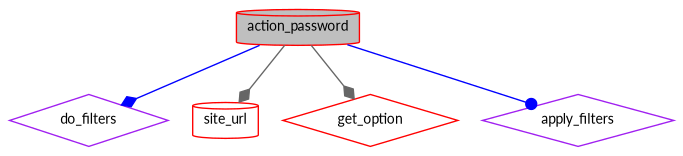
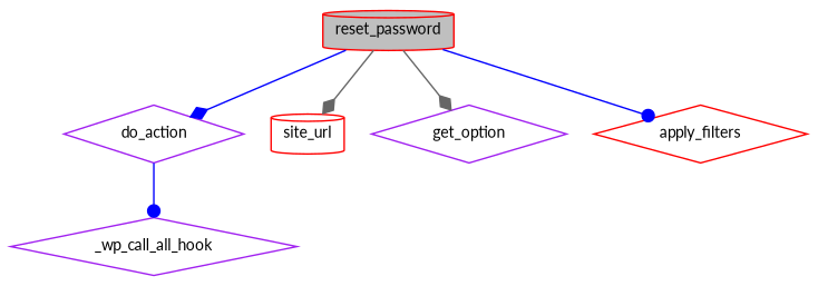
  digraph {
    fontname=Lato
    rankdir=TB
    node [color=red fillcolor=white fontname=Lato fontsize=10 shape=diamond style=filled]
    edge [arrowhead=diamond color=blue fontname=Lato fontsize=10 labelfontname=Helvetica labelfontsize=10 style=solid]
-   n1 [fillcolor=grey75 fontcolor=black height=0.2 label=action_password shape=cylinder width=0.4]
-   n2 [color=purple height=0.2 label=do_filters width=0.4]
+   n1 [fillcolor=grey75 fontcolor=black height=0.2 label=reset_password shape=cylinder width=0.4]
+   n2 [color=purple height=0.2 label=do_action width=0.4]
    n3 [height=0.2 label=site_url shape=cylinder width=0.4]
-   n4 [height=0.2 label=get_option width=0.4]
-   n5 [color=purple height=0.2 label=apply_filters width=0.4]
+   n4 [color=purple height=0.2 label=get_option width=0.4]
+   n5 [height=0.2 label=apply_filters width=0.4]
+   n6 [color=purple height=0.2 label=_wp_call_all_hook width=0.4]
    n1 -> n2
    n1 -> n3 [color=gray40]
    n1 -> n4 [color=gray40]
    n1 -> n5 [arrowhead=dot]
+   n2 -> n6 [arrowhead=dot]
  }
